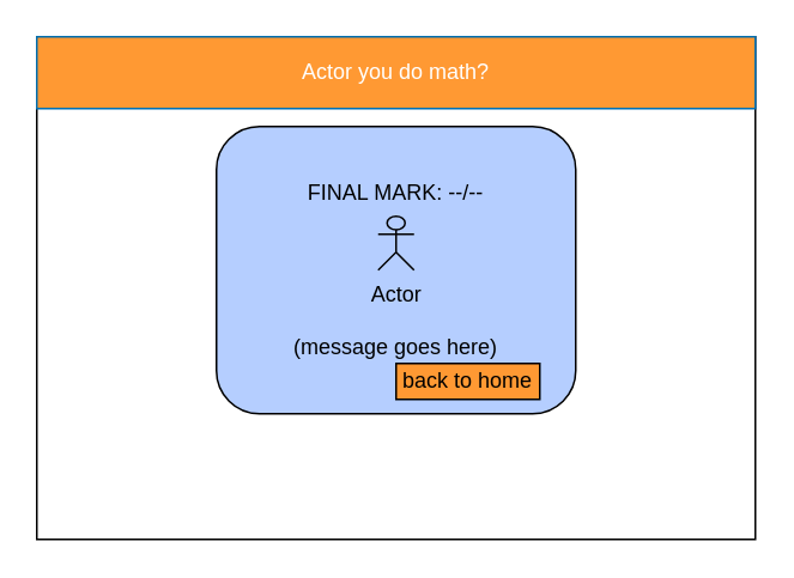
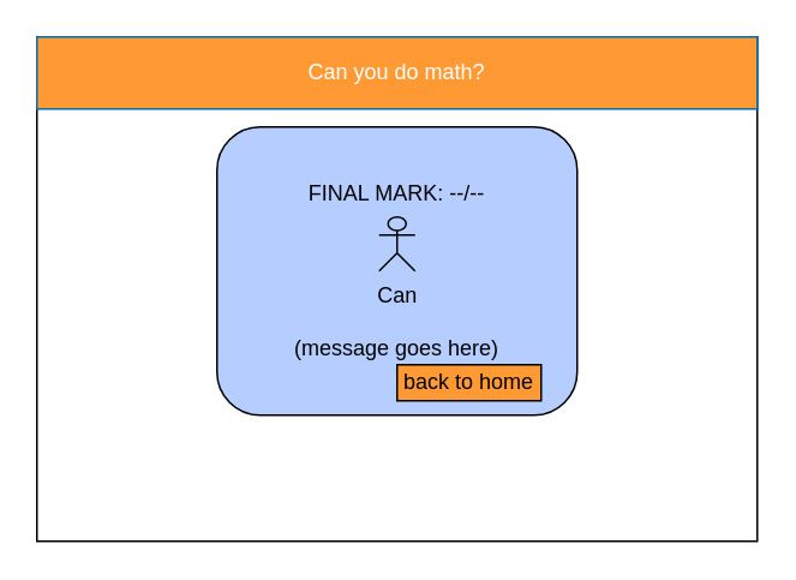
  <mxCell id="0" />
  <mxCell id="1" parent="0" />
  <mxCell id="2" value="" style="rounded=0;whiteSpace=wrap;html=1;fillColor=#FFFFFF;" vertex="1" parent="1"><mxGeometry x="20" y="20" width="400" height="280" as="geometry" /></mxCell>
- <mxCell id="3" value="Actor you do math?" style="rounded=0;whiteSpace=wrap;html=1;fillColor=#FF9933;fontColor=#ffffff;strokeColor=#006EAF;" vertex="1" parent="1"><mxGeometry x="20" y="20" width="400" height="40" as="geometry" /></mxCell>
+ <mxCell id="3" value="Can you do math?" style="rounded=0;whiteSpace=wrap;html=1;fillColor=#FF9933;fontColor=#ffffff;strokeColor=#006EAF;" vertex="1" parent="1"><mxGeometry x="20" y="20" width="400" height="40" as="geometry" /></mxCell>
  <mxCell id="4" value="FINAL MARK: --/--&lt;br&gt;&lt;br&gt;&lt;br&gt;&lt;br&gt;&lt;br&gt;&lt;br&gt;(message goes here)" style="rounded=1;whiteSpace=wrap;html=1;align=center;fillColor=#B5CEFF;fontColor=#000000;" vertex="1" parent="1"><mxGeometry x="120" y="70" width="200" height="160" as="geometry" /></mxCell>
  <mxCell id="5" value="back to home" style="rounded=0;whiteSpace=wrap;html=1;fillColor=#FF9933;fontColor=#000000;" vertex="1" parent="1"><mxGeometry x="220" y="202" width="80" height="20" as="geometry" /></mxCell>
- <mxCell id="6" value="Actor" style="shape=umlActor;verticalLabelPosition=bottom;verticalAlign=top;html=1;outlineConnect=0;fontColor=#000000;fillColor=#B5CEFF;strokeColor=#030303;" vertex="1" parent="1"><mxGeometry x="210" y="120" width="20" height="30" as="geometry" /></mxCell>
+ <mxCell id="6" value="Can" style="shape=umlActor;verticalLabelPosition=bottom;verticalAlign=top;html=1;outlineConnect=0;fontColor=#000000;fillColor=#B5CEFF;strokeColor=#030303;" vertex="1" parent="1"><mxGeometry x="210" y="120" width="20" height="30" as="geometry" /></mxCell>
